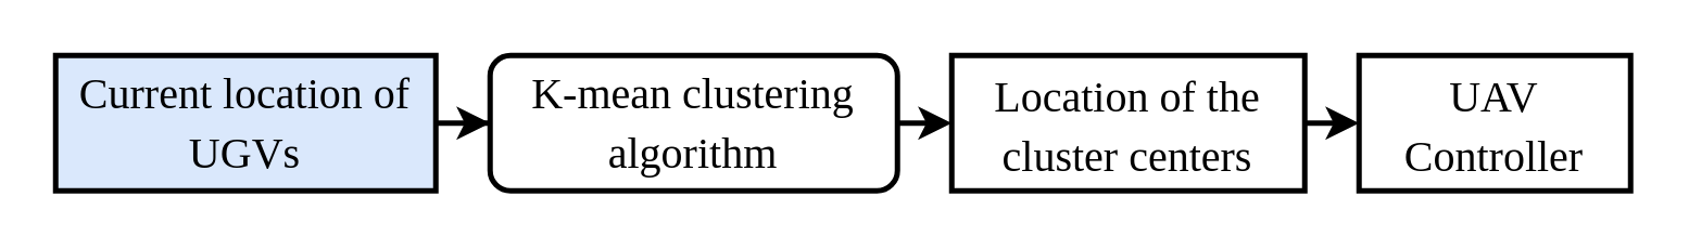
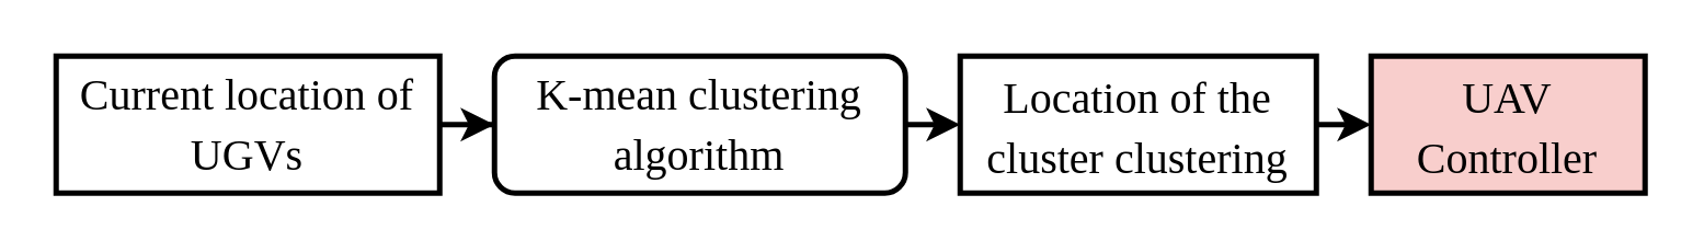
  <mxCell id="0" />
  <mxCell id="1" parent="0" />
  <mxCell id="2" style="edgeStyle=orthogonalEdgeStyle;rounded=0;orthogonalLoop=1;jettySize=auto;html=1;exitX=1;exitY=0.5;exitDx=0;exitDy=0;strokeWidth=2;" parent="1" source="3" target="5" edge="1"><mxGeometry relative="1" as="geometry" /></mxCell>
- <mxCell id="3" value="&lt;h2&gt;&lt;font face=&quot;Times New Roman&quot; style=&quot;font-weight: normal ; font-size: 16px&quot;&gt;Current location of UGVs&lt;/font&gt;&lt;/h2&gt;" style="rounded=0;whiteSpace=wrap;html=1;strokeWidth=2;fillColor=#dae8fc;" parent="1" vertex="1"><mxGeometry x="20" y="20" width="140" height="50" as="geometry" /></mxCell>
+ <mxCell id="3" value="&lt;h2&gt;&lt;font face=&quot;Times New Roman&quot; style=&quot;font-weight: normal ; font-size: 16px&quot;&gt;Current location of UGVs&lt;/font&gt;&lt;/h2&gt;" style="rounded=0;whiteSpace=wrap;html=1;strokeWidth=2;" parent="1" vertex="1"><mxGeometry x="20" y="20" width="140" height="50" as="geometry" /></mxCell>
  <mxCell id="4" style="edgeStyle=orthogonalEdgeStyle;rounded=0;orthogonalLoop=1;jettySize=auto;html=1;exitX=1;exitY=0.5;exitDx=0;exitDy=0;entryX=0;entryY=0.5;entryDx=0;entryDy=0;strokeWidth=2;" parent="1" source="5" target="7" edge="1"><mxGeometry relative="1" as="geometry" /></mxCell>
  <mxCell id="5" value="&lt;h2&gt;&lt;/h2&gt;&lt;h2&gt;&lt;font face=&quot;Times New Roman&quot; style=&quot;font-weight: normal ; font-size: 16px&quot;&gt;K-mean clustering algorithm&lt;/font&gt;&lt;/h2&gt;" style="whiteSpace=wrap;html=1;strokeWidth=2;rounded=1;" parent="1" vertex="1"><mxGeometry x="180" y="20" width="150" height="50" as="geometry" /></mxCell>
  <mxCell id="6" style="edgeStyle=orthogonalEdgeStyle;rounded=0;orthogonalLoop=1;jettySize=auto;html=1;exitX=1;exitY=0.5;exitDx=0;exitDy=0;entryX=0;entryY=0.5;entryDx=0;entryDy=0;strokeWidth=2;" parent="1" source="7" target="8" edge="1"><mxGeometry relative="1" as="geometry" /></mxCell>
- <mxCell id="7" value="&lt;h2&gt;&lt;p align=&quot;center&quot;&gt;&lt;/p&gt;&lt;/h2&gt;&lt;h2&gt;&lt;span style=&quot;font-weight: normal&quot;&gt;&lt;font face=&quot;Times New Roman&quot; style=&quot;font-size: 16px&quot;&gt;Location of the cluster centers&lt;/font&gt;&lt;/span&gt;&lt;/h2&gt;" style="rounded=0;whiteSpace=wrap;html=1;strokeWidth=2;" parent="1" vertex="1"><mxGeometry x="350" y="20" width="130" height="50" as="geometry" /></mxCell>
- <mxCell id="8" value="&lt;h2&gt;&lt;p align=&quot;center&quot;&gt;&lt;/p&gt;&lt;/h2&gt;&lt;h2&gt;&lt;span style=&quot;font-weight: normal&quot;&gt;&lt;font face=&quot;Times New Roman&quot; style=&quot;font-size: 16px&quot;&gt;UAV Controller&lt;/font&gt;&lt;/span&gt;&lt;/h2&gt;" style="rounded=0;whiteSpace=wrap;html=1;strokeWidth=2;" parent="1" vertex="1"><mxGeometry x="500" y="20" width="100" height="50" as="geometry" /></mxCell>
+ <mxCell id="7" value="&lt;h2&gt;&lt;p align=&quot;center&quot;&gt;&lt;/p&gt;&lt;/h2&gt;&lt;h2&gt;&lt;span style=&quot;font-weight: normal&quot;&gt;&lt;font face=&quot;Times New Roman&quot; style=&quot;font-size: 16px&quot;&gt;Location of the cluster clustering&lt;/font&gt;&lt;/span&gt;&lt;/h2&gt;" style="rounded=0;whiteSpace=wrap;html=1;strokeWidth=2;" parent="1" vertex="1"><mxGeometry x="350" y="20" width="130" height="50" as="geometry" /></mxCell>
+ <mxCell id="8" value="&lt;h2&gt;&lt;p align=&quot;center&quot;&gt;&lt;/p&gt;&lt;/h2&gt;&lt;h2&gt;&lt;span style=&quot;font-weight: normal&quot;&gt;&lt;font face=&quot;Times New Roman&quot; style=&quot;font-size: 16px&quot;&gt;UAV Controller&lt;/font&gt;&lt;/span&gt;&lt;/h2&gt;" style="rounded=0;whiteSpace=wrap;html=1;strokeWidth=2;fillColor=#f8cecc;" parent="1" vertex="1"><mxGeometry x="500" y="20" width="100" height="50" as="geometry" /></mxCell>
